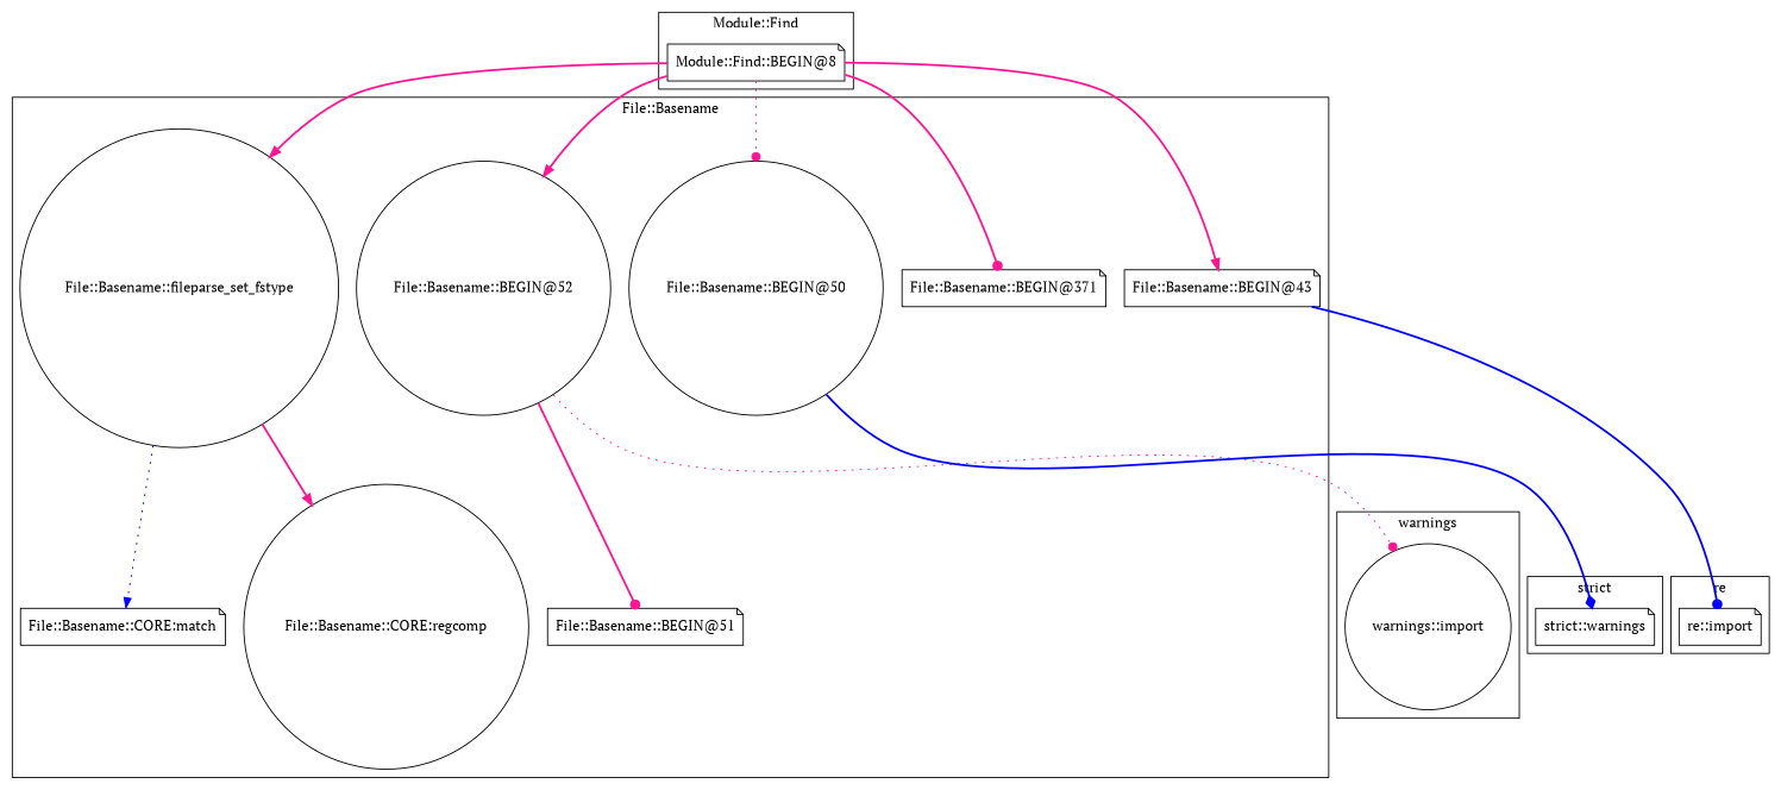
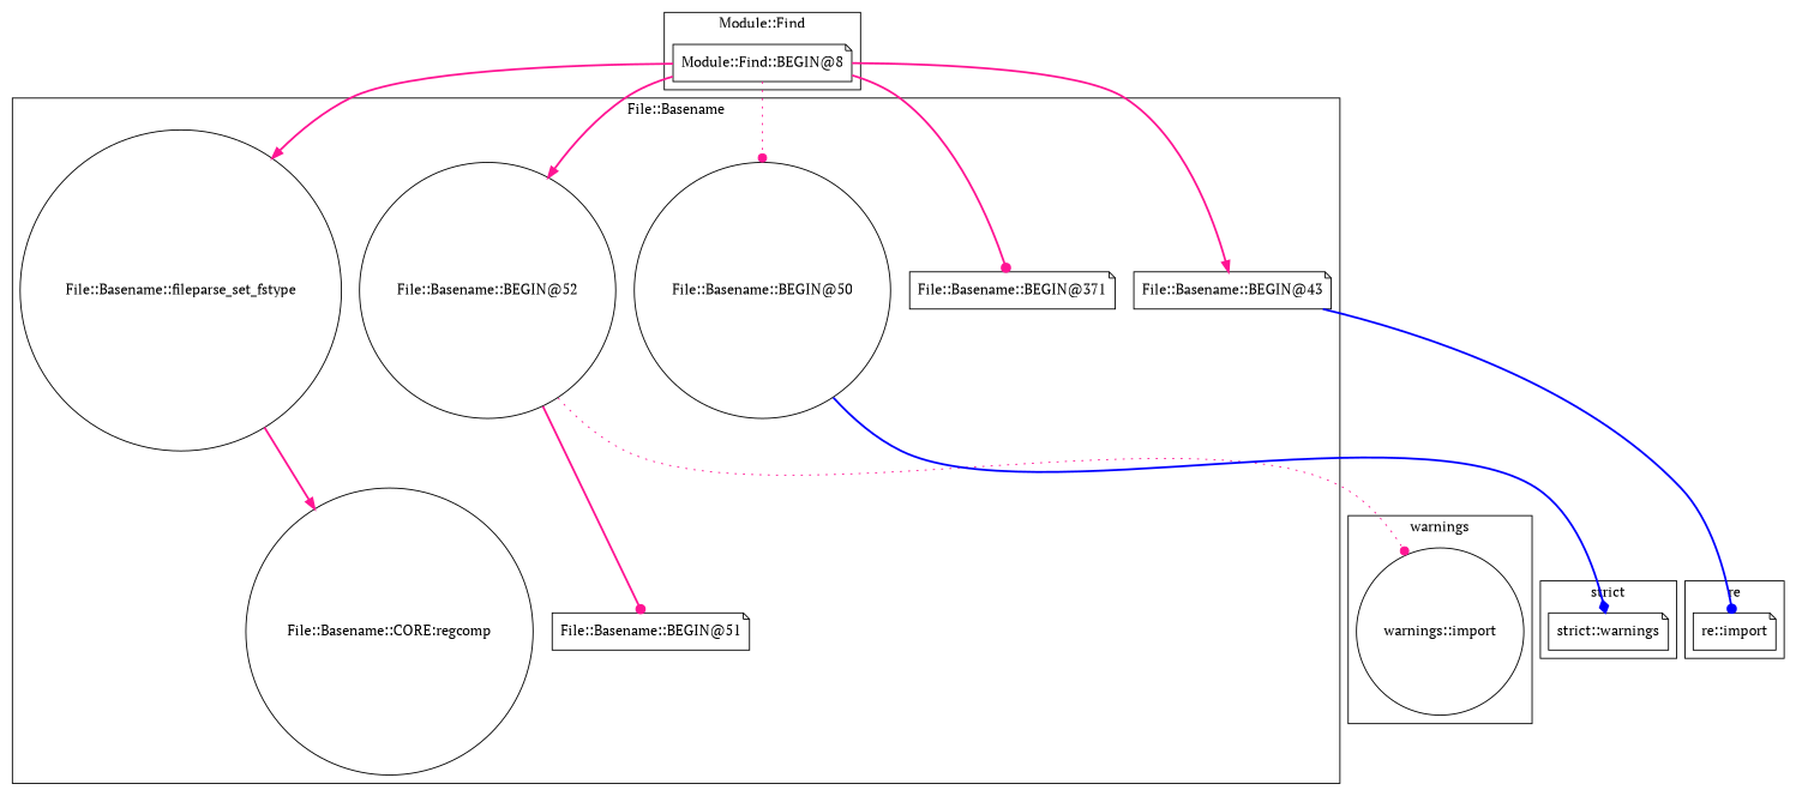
  digraph {
    fontname="PT Serif"
    node [fontname="PT Serif" shape=note]
    edge [arrowhead=normal color=deeppink fontname="PT Serif" style=bold]
    "Module::Find::BEGIN@8"
    "warnings::import" [shape=circle]
    "re::import"
    n4 [label="strict::warnings"]
    "File::Basename::BEGIN@52" [shape=circle]
    "File::Basename::BEGIN@371"
    "File::Basename::BEGIN@50" [shape=circle]
    "File::Basename::fileparse_set_fstype" [shape=circle]
    "File::Basename::CORE:regcomp" [shape=circle]
-   "File::Basename::CORE:match"
    "File::Basename::BEGIN@43"
    "File::Basename::BEGIN@51"
    subgraph cluster_1 {
      label="Module::Find"
      "Module::Find::BEGIN@8"
    }
    subgraph cluster_2 {
      label=warnings
      "warnings::import"
    }
    subgraph cluster_3 {
      label=re
      "re::import"
    }
    subgraph cluster_4 {
      label="strict"
      n4
    }
    subgraph cluster_5 {
      label="File::Basename"
      "File::Basename::BEGIN@52"
      "File::Basename::BEGIN@371"
      "File::Basename::BEGIN@50"
      "File::Basename::fileparse_set_fstype"
      "File::Basename::CORE:regcomp"
-     "File::Basename::CORE:match"
      "File::Basename::BEGIN@43"
      "File::Basename::BEGIN@51"
    }
    "Module::Find::BEGIN@8" -> "File::Basename::BEGIN@52"
    "Module::Find::BEGIN@8" -> "File::Basename::BEGIN@371" [arrowhead=dot]
    "Module::Find::BEGIN@8" -> "File::Basename::BEGIN@50" [arrowhead=dot style=dotted]
    "Module::Find::BEGIN@8" -> "File::Basename::fileparse_set_fstype"
    "Module::Find::BEGIN@8" -> "File::Basename::BEGIN@43"
    "File::Basename::BEGIN@52" -> "warnings::import" [arrowhead=dot style=dotted]
    "File::Basename::BEGIN@52" -> "File::Basename::BEGIN@51" [arrowhead=dot]
    "File::Basename::BEGIN@50" -> n4 [arrowhead=diamond color=blue]
    "File::Basename::fileparse_set_fstype" -> "File::Basename::CORE:regcomp"
-   "File::Basename::fileparse_set_fstype" -> "File::Basename::CORE:match" [color=blue style=dotted]
    "File::Basename::BEGIN@43" -> "re::import" [arrowhead=dot color=blue]
  }
